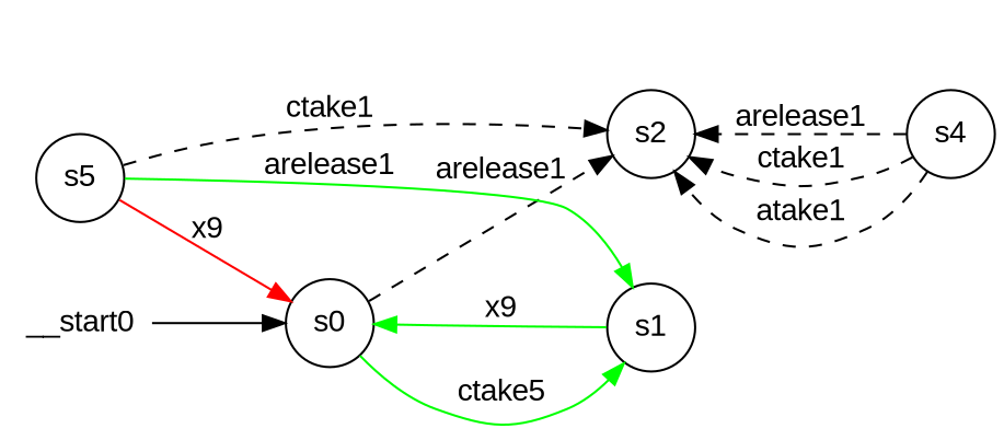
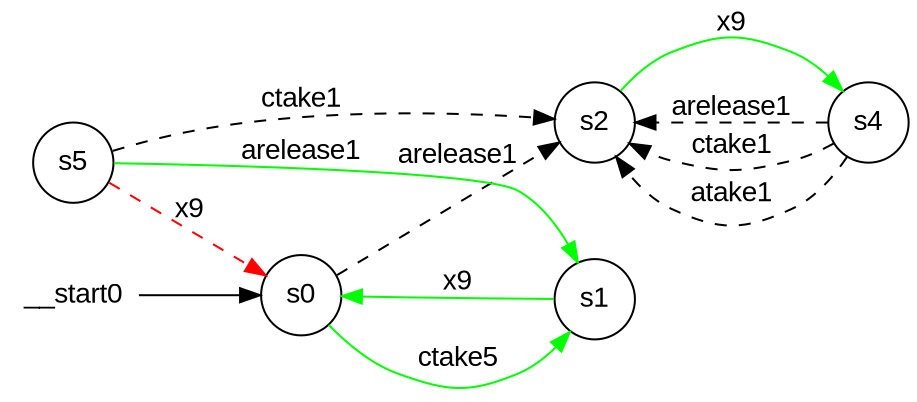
  digraph {
    fontname="Liberation Sans"
    rankdir=LR
    node [fontname="Liberation Sans" shape=circle]
    edge [contract=NONE fontname="Liberation Sans" modality=MAY style=dashed]
    n1 [label=s0]
    n2 [label=s2]
    n3 [label=s1]
    n4 [label=s4]
    n5 [label=s5]
    __start0 [height=0 shape=none width=0]
    n1 -> n2 [label=arelease1]
    n1 -> n3 [color=green contract=GREEN label=ctake5 modality=MUST style="strict"]
+   n2 -> n4 [color=green contract=GREEN label=x9 modality=MUST style="strict"]
    n3 -> n1 [color=green contract=GREEN label=x9 modality=MUST style="strict"]
    n4 -> n2 [label=arelease1]
    n4 -> n2 [label=ctake1]
    n4 -> n2 [label=atake1]
-   n5 -> n1 [color=red contract=RED label=x9 style="strict"]
+   n5 -> n1 [color=red contract=RED label=x9]
    n5 -> n2 [label=ctake1]
    n5 -> n3 [color=green contract=GREEN label=arelease1 modality=MUST style="strict"]
    __start0 -> n1 [contract="" modality="" style=""]
  }
